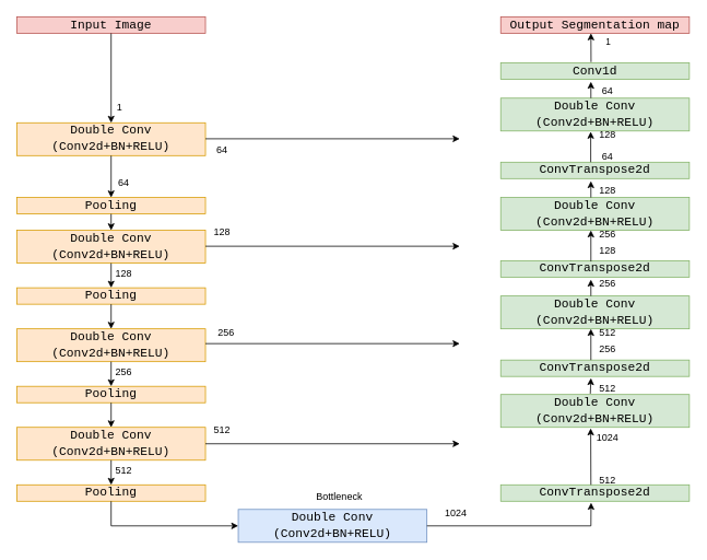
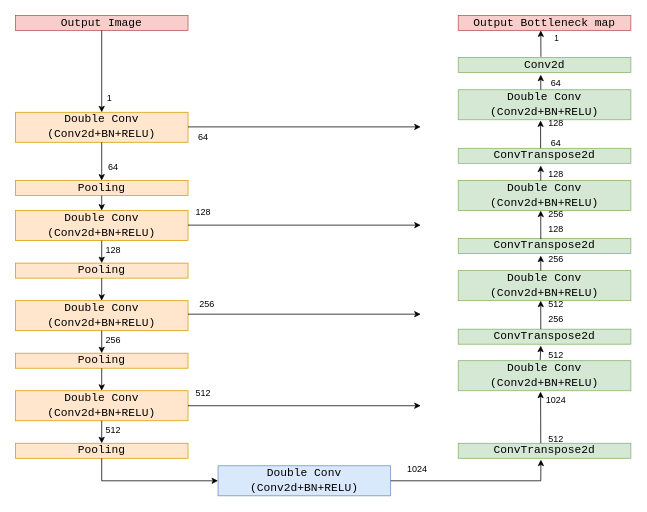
  <mxCell id="0" />
  <mxCell id="1" parent="0" />
  <mxCell id="2" value="&lt;div style=&quot;font-family: Consolas, &amp;quot;Courier New&amp;quot;, monospace; font-size: 15px; line-height: 20px; white-space: pre;&quot;&gt;&lt;font style=&quot;color: rgb(0, 0, 0);&quot;&gt;Double Conv&lt;/font&gt;&lt;/div&gt;&lt;div style=&quot;font-family: Consolas, &amp;quot;Courier New&amp;quot;, monospace; font-size: 15px; line-height: 20px; white-space: pre;&quot;&gt;&lt;font style=&quot;color: rgb(0, 0, 0);&quot;&gt;(Conv2d+BN+RELU)&lt;/font&gt;&lt;/div&gt;" style="rounded=0;whiteSpace=wrap;html=1;fillColor=#ffe6cc;strokeColor=#d79b00;" vertex="1" parent="1"><mxGeometry x="20" y="149" width="230" height="40" as="geometry" /></mxCell>
  <mxCell id="3" value="&lt;div style=&quot;font-family: Consolas, &amp;quot;Courier New&amp;quot;, monospace; font-size: 15px; line-height: 20px; white-space: pre;&quot;&gt;Pooling&lt;/div&gt;" style="rounded=0;whiteSpace=wrap;html=1;fillColor=#ffe6cc;strokeColor=#d79b00;" vertex="1" parent="1"><mxGeometry x="20" y="240" width="230" height="20" as="geometry" /></mxCell>
- <mxCell id="4" value="&lt;div style=&quot;font-family: Consolas, &amp;quot;Courier New&amp;quot;, monospace; font-size: 15px; line-height: 20px; white-space: pre;&quot;&gt;Input Image&lt;/div&gt;" style="rounded=0;whiteSpace=wrap;html=1;fillColor=#f8cecc;strokeColor=#b85450;" vertex="1" parent="1"><mxGeometry x="20" y="20" width="230" height="20" as="geometry" /></mxCell>
+ <mxCell id="4" value="&lt;div style=&quot;font-family: Consolas, &amp;quot;Courier New&amp;quot;, monospace; font-size: 15px; line-height: 20px; white-space: pre;&quot;&gt;Output Image&lt;/div&gt;" style="rounded=0;whiteSpace=wrap;html=1;fillColor=#f8cecc;strokeColor=#b85450;" vertex="1" parent="1"><mxGeometry x="20" y="20" width="230" height="20" as="geometry" /></mxCell>
  <mxCell id="5" value="" style="endArrow=classic;html=1;rounded=0;exitX=0.5;exitY=1;exitDx=0;exitDy=0;" edge="1" parent="1" source="4" target="2"><mxGeometry width="50" height="50" relative="1" as="geometry"><mxPoint x="340" y="320" as="sourcePoint" /><mxPoint x="390" y="270" as="targetPoint" /></mxGeometry></mxCell>
  <mxCell id="6" value="1" style="text;html=1;align=center;verticalAlign=middle;resizable=0;points=[];autosize=1;strokeColor=none;fillColor=none;" vertex="1" parent="1"><mxGeometry x="130" y="115" width="30" height="30" as="geometry" /></mxCell>
  <mxCell id="7" value="" style="endArrow=classic;html=1;rounded=0;exitX=0.5;exitY=1;exitDx=0;exitDy=0;entryX=0.5;entryY=0;entryDx=0;entryDy=0;" edge="1" parent="1" source="2" target="3"><mxGeometry width="50" height="50" relative="1" as="geometry"><mxPoint x="340" y="320" as="sourcePoint" /><mxPoint x="390" y="270" as="targetPoint" /></mxGeometry></mxCell>
  <mxCell id="8" value="64" style="text;html=1;align=center;verticalAlign=middle;resizable=0;points=[];autosize=1;strokeColor=none;fillColor=none;" vertex="1" parent="1"><mxGeometry x="130" y="208" width="40" height="30" as="geometry" /></mxCell>
  <mxCell id="9" value="&lt;div style=&quot;font-family: Consolas, &amp;quot;Courier New&amp;quot;, monospace; font-size: 15px; line-height: 20px; white-space: pre;&quot;&gt;&lt;font style=&quot;color: rgb(0, 0, 0);&quot;&gt;Double Conv&lt;/font&gt;&lt;/div&gt;&lt;div style=&quot;font-family: Consolas, &amp;quot;Courier New&amp;quot;, monospace; font-size: 15px; line-height: 20px; white-space: pre;&quot;&gt;&lt;font style=&quot;color: rgb(0, 0, 0);&quot;&gt;(Conv2d+BN+RELU)&lt;/font&gt;&lt;/div&gt;" style="rounded=0;whiteSpace=wrap;html=1;fillColor=#ffe6cc;strokeColor=#d79b00;" vertex="1" parent="1"><mxGeometry x="20" y="280" width="230" height="40" as="geometry" /></mxCell>
  <mxCell id="10" value="&lt;div style=&quot;font-family: Consolas, &amp;quot;Courier New&amp;quot;, monospace; font-size: 15px; line-height: 20px; white-space: pre;&quot;&gt;Pooling&lt;/div&gt;" style="rounded=0;whiteSpace=wrap;html=1;fillColor=#ffe6cc;strokeColor=#d79b00;" vertex="1" parent="1"><mxGeometry x="20" y="350" width="230" height="20" as="geometry" /></mxCell>
  <mxCell id="11" value="" style="endArrow=classic;html=1;rounded=0;exitX=0.5;exitY=1;exitDx=0;exitDy=0;entryX=0.5;entryY=0;entryDx=0;entryDy=0;" edge="1" parent="1" source="9" target="10"><mxGeometry width="50" height="50" relative="1" as="geometry"><mxPoint x="340" y="430" as="sourcePoint" /><mxPoint x="390" y="380" as="targetPoint" /></mxGeometry></mxCell>
  <mxCell id="12" value="128" style="text;html=1;align=center;verticalAlign=middle;resizable=0;points=[];autosize=1;strokeColor=none;fillColor=none;" vertex="1" parent="1"><mxGeometry x="130" y="318" width="40" height="30" as="geometry" /></mxCell>
  <mxCell id="13" value="&lt;div style=&quot;font-family: Consolas, &amp;quot;Courier New&amp;quot;, monospace; font-size: 15px; line-height: 20px; white-space: pre;&quot;&gt;&lt;font style=&quot;color: rgb(0, 0, 0);&quot;&gt;Double Conv&lt;/font&gt;&lt;/div&gt;&lt;div style=&quot;font-family: Consolas, &amp;quot;Courier New&amp;quot;, monospace; font-size: 15px; line-height: 20px; white-space: pre;&quot;&gt;&lt;font style=&quot;color: rgb(0, 0, 0);&quot;&gt;(Conv2d+BN+RELU)&lt;/font&gt;&lt;/div&gt;" style="rounded=0;whiteSpace=wrap;html=1;fillColor=#ffe6cc;strokeColor=#d79b00;" vertex="1" parent="1"><mxGeometry x="20" y="400" width="230" height="40" as="geometry" /></mxCell>
  <mxCell id="14" value="&lt;div style=&quot;font-family: Consolas, &amp;quot;Courier New&amp;quot;, monospace; font-size: 15px; line-height: 20px; white-space: pre;&quot;&gt;Pooling&lt;/div&gt;" style="rounded=0;whiteSpace=wrap;html=1;fillColor=#ffe6cc;strokeColor=#d79b00;" vertex="1" parent="1"><mxGeometry x="20" y="470" width="230" height="20" as="geometry" /></mxCell>
  <mxCell id="15" value="" style="endArrow=classic;html=1;rounded=0;exitX=0.5;exitY=1;exitDx=0;exitDy=0;entryX=0.5;entryY=0;entryDx=0;entryDy=0;" edge="1" parent="1" source="13" target="14"><mxGeometry width="50" height="50" relative="1" as="geometry"><mxPoint x="340" y="550" as="sourcePoint" /><mxPoint x="390" y="500" as="targetPoint" /></mxGeometry></mxCell>
  <mxCell id="16" value="256" style="text;html=1;align=center;verticalAlign=middle;resizable=0;points=[];autosize=1;strokeColor=none;fillColor=none;" vertex="1" parent="1"><mxGeometry x="130" y="438" width="40" height="30" as="geometry" /></mxCell>
  <mxCell id="17" value="&lt;div style=&quot;font-family: Consolas, &amp;quot;Courier New&amp;quot;, monospace; font-size: 15px; line-height: 20px; white-space: pre;&quot;&gt;&lt;font style=&quot;color: rgb(0, 0, 0);&quot;&gt;Double Conv&lt;/font&gt;&lt;/div&gt;&lt;div style=&quot;font-family: Consolas, &amp;quot;Courier New&amp;quot;, monospace; font-size: 15px; line-height: 20px; white-space: pre;&quot;&gt;&lt;font style=&quot;color: rgb(0, 0, 0);&quot;&gt;(Conv2d+BN+RELU)&lt;/font&gt;&lt;/div&gt;" style="rounded=0;whiteSpace=wrap;html=1;fillColor=#ffe6cc;strokeColor=#d79b00;" vertex="1" parent="1"><mxGeometry x="20" y="520" width="230" height="40" as="geometry" /></mxCell>
  <mxCell id="18" value="&lt;div style=&quot;font-family: Consolas, &amp;quot;Courier New&amp;quot;, monospace; font-size: 15px; line-height: 20px; white-space: pre;&quot;&gt;Pooling&lt;/div&gt;" style="rounded=0;whiteSpace=wrap;html=1;fillColor=#ffe6cc;strokeColor=#d79b00;" vertex="1" parent="1"><mxGeometry x="20" y="590" width="230" height="20" as="geometry" /></mxCell>
  <mxCell id="19" value="" style="endArrow=classic;html=1;rounded=0;exitX=0.5;exitY=1;exitDx=0;exitDy=0;entryX=0.5;entryY=0;entryDx=0;entryDy=0;" edge="1" parent="1" source="17" target="18"><mxGeometry width="50" height="50" relative="1" as="geometry"><mxPoint x="340" y="670" as="sourcePoint" /><mxPoint x="390" y="620" as="targetPoint" /></mxGeometry></mxCell>
  <mxCell id="20" value="512" style="text;html=1;align=center;verticalAlign=middle;resizable=0;points=[];autosize=1;strokeColor=none;fillColor=none;" vertex="1" parent="1"><mxGeometry x="130" y="558" width="40" height="30" as="geometry" /></mxCell>
  <mxCell id="21" value="&lt;div style=&quot;font-family: Consolas, &amp;quot;Courier New&amp;quot;, monospace; font-size: 15px; line-height: 20px; white-space: pre;&quot;&gt;&lt;font style=&quot;color: rgb(0, 0, 0);&quot;&gt;Double Conv&lt;/font&gt;&lt;/div&gt;&lt;div style=&quot;font-family: Consolas, &amp;quot;Courier New&amp;quot;, monospace; font-size: 15px; line-height: 20px; white-space: pre;&quot;&gt;&lt;font style=&quot;color: rgb(0, 0, 0);&quot;&gt;(Conv2d+BN+RELU)&lt;/font&gt;&lt;/div&gt;" style="rounded=0;whiteSpace=wrap;html=1;fillColor=#dae8fc;strokeColor=#6c8ebf;" vertex="1" parent="1"><mxGeometry x="290" y="620" width="230" height="40" as="geometry" /></mxCell>
- <mxCell id="22" value="Bottleneck" style="text;html=1;align=center;verticalAlign=middle;resizable=0;points=[];autosize=1;strokeColor=none;fillColor=none;" vertex="1" parent="1"><mxGeometry x="373" y="590" width="80" height="30" as="geometry" /></mxCell>
  <mxCell id="23" value="" style="endArrow=classic;html=1;rounded=0;entryX=0;entryY=0.5;entryDx=0;entryDy=0;exitX=0.5;exitY=1;exitDx=0;exitDy=0;" edge="1" parent="1" source="18" target="21"><mxGeometry width="50" height="50" relative="1" as="geometry"><mxPoint x="140" y="610" as="sourcePoint" /><mxPoint x="400" y="490" as="targetPoint" /><Array as="points"><mxPoint x="135" y="640" /></Array></mxGeometry></mxCell>
  <mxCell id="24" value="1024" style="text;html=1;align=center;verticalAlign=middle;resizable=0;points=[];autosize=1;strokeColor=none;fillColor=none;" vertex="1" parent="1"><mxGeometry x="530" y="610" width="50" height="30" as="geometry" /></mxCell>
  <mxCell id="25" value="" style="endArrow=classic;html=1;rounded=0;exitX=1;exitY=0.5;exitDx=0;exitDy=0;entryX=0.479;entryY=1.089;entryDx=0;entryDy=0;entryPerimeter=0;" edge="1" parent="1" source="21" target="26"><mxGeometry width="50" height="50" relative="1" as="geometry"><mxPoint x="520" y="640" as="sourcePoint" /><mxPoint x="710" y="620" as="targetPoint" /><Array as="points"><mxPoint x="720" y="640" /></Array></mxGeometry></mxCell>
  <mxCell id="26" value="&lt;div style=&quot;font-family: Consolas, &amp;quot;Courier New&amp;quot;, monospace; font-size: 15px; line-height: 20px; white-space: pre;&quot;&gt;&lt;div style=&quot;line-height: 20px;&quot;&gt;&lt;span&gt;&lt;font style=&quot;color: rgb(0, 0, 0);&quot;&gt;ConvTranspose2d&lt;/font&gt;&lt;/span&gt;&lt;/div&gt;&lt;/div&gt;" style="rounded=0;whiteSpace=wrap;html=1;fillColor=#d5e8d4;strokeColor=#82b366;" vertex="1" parent="1"><mxGeometry x="610" y="590" width="230" height="20" as="geometry" /></mxCell>
  <mxCell id="27" value="" style="endArrow=classic;html=1;rounded=0;exitX=1;exitY=0.5;exitDx=0;exitDy=0;" edge="1" parent="1" source="17"><mxGeometry width="50" height="50" relative="1" as="geometry"><mxPoint x="520" y="360" as="sourcePoint" /><mxPoint x="560" y="540" as="targetPoint" /></mxGeometry></mxCell>
  <mxCell id="28" value="512" style="text;html=1;align=center;verticalAlign=middle;resizable=0;points=[];autosize=1;strokeColor=none;fillColor=none;" vertex="1" parent="1"><mxGeometry x="250" y="508" width="40" height="30" as="geometry" /></mxCell>
  <mxCell id="29" value="&lt;div style=&quot;font-family: Consolas, &amp;quot;Courier New&amp;quot;, monospace; font-size: 15px; line-height: 20px; white-space: pre;&quot;&gt;&lt;font style=&quot;color: rgb(0, 0, 0);&quot;&gt;Double Conv&lt;/font&gt;&lt;/div&gt;&lt;div style=&quot;font-family: Consolas, &amp;quot;Courier New&amp;quot;, monospace; font-size: 15px; line-height: 20px; white-space: pre;&quot;&gt;&lt;font style=&quot;color: rgb(0, 0, 0);&quot;&gt;(Conv2d+BN+RELU)&lt;/font&gt;&lt;/div&gt;" style="rounded=0;whiteSpace=wrap;html=1;fillColor=#d5e8d4;strokeColor=#82b366;" vertex="1" parent="1"><mxGeometry x="610" y="480" width="230" height="40" as="geometry" /></mxCell>
  <mxCell id="30" value="" style="endArrow=classic;html=1;rounded=0;entryX=0.477;entryY=1.03;entryDx=0;entryDy=0;entryPerimeter=0;" edge="1" parent="1" target="29"><mxGeometry width="50" height="50" relative="1" as="geometry"><mxPoint x="720" y="590" as="sourcePoint" /><mxPoint x="722.5" y="520" as="targetPoint" /></mxGeometry></mxCell>
  <mxCell id="31" value="" style="endArrow=classic;html=1;rounded=0;exitX=1;exitY=0.5;exitDx=0;exitDy=0;" edge="1" parent="1"><mxGeometry width="50" height="50" relative="1" as="geometry"><mxPoint x="250" y="418" as="sourcePoint" /><mxPoint x="560" y="418" as="targetPoint" /></mxGeometry></mxCell>
  <mxCell id="32" value="256" style="text;html=1;align=center;verticalAlign=middle;resizable=0;points=[];autosize=1;strokeColor=none;fillColor=none;" vertex="1" parent="1"><mxGeometry x="255" y="390" width="40" height="30" as="geometry" /></mxCell>
  <mxCell id="33" value="&lt;div style=&quot;font-family: Consolas, &amp;quot;Courier New&amp;quot;, monospace; font-size: 15px; line-height: 20px; white-space: pre;&quot;&gt;&lt;div style=&quot;line-height: 20px;&quot;&gt;&lt;span&gt;&lt;font style=&quot;color: rgb(0, 0, 0);&quot;&gt;ConvTranspose2d&lt;/font&gt;&lt;/span&gt;&lt;/div&gt;&lt;/div&gt;" style="rounded=0;whiteSpace=wrap;html=1;fillColor=#d5e8d4;strokeColor=#82b366;" vertex="1" parent="1"><mxGeometry x="610" y="438" width="230" height="20" as="geometry" /></mxCell>
  <mxCell id="34" value="" style="endArrow=classic;html=1;rounded=0;exitX=0.5;exitY=1;exitDx=0;exitDy=0;entryX=0.5;entryY=0;entryDx=0;entryDy=0;" edge="1" parent="1" source="10" target="13"><mxGeometry width="50" height="50" relative="1" as="geometry"><mxPoint x="486" y="462" as="sourcePoint" /><mxPoint x="536" y="412" as="targetPoint" /></mxGeometry></mxCell>
  <mxCell id="35" value="" style="endArrow=classic;html=1;rounded=0;exitX=0.5;exitY=1;exitDx=0;exitDy=0;entryX=0.5;entryY=0;entryDx=0;entryDy=0;" edge="1" parent="1" source="14" target="17"><mxGeometry width="50" height="50" relative="1" as="geometry"><mxPoint x="486" y="462" as="sourcePoint" /><mxPoint x="536" y="412" as="targetPoint" /></mxGeometry></mxCell>
  <mxCell id="36" value="" style="endArrow=classic;html=1;rounded=0;exitX=0.5;exitY=1;exitDx=0;exitDy=0;entryX=0.5;entryY=0;entryDx=0;entryDy=0;" edge="1" parent="1" source="3" target="9"><mxGeometry width="50" height="50" relative="1" as="geometry"><mxPoint x="484" y="467" as="sourcePoint" /><mxPoint x="534" y="417" as="targetPoint" /></mxGeometry></mxCell>
  <mxCell id="37" value="512" style="text;html=1;align=center;verticalAlign=middle;resizable=0;points=[];autosize=1;strokeColor=none;fillColor=none;" vertex="1" parent="1"><mxGeometry x="720" y="570" width="40" height="30" as="geometry" /></mxCell>
  <mxCell id="38" value="1024" style="text;html=1;align=center;verticalAlign=middle;resizable=0;points=[];autosize=1;strokeColor=none;fillColor=none;" vertex="1" parent="1"><mxGeometry x="715" y="518" width="50" height="30" as="geometry" /></mxCell>
  <mxCell id="39" value="" style="endArrow=classic;html=1;rounded=0;exitX=0.475;exitY=-0.025;exitDx=0;exitDy=0;exitPerimeter=0;" edge="1" parent="1" source="29"><mxGeometry width="50" height="50" relative="1" as="geometry"><mxPoint x="490" y="440" as="sourcePoint" /><mxPoint x="720" y="460" as="targetPoint" /></mxGeometry></mxCell>
  <mxCell id="40" value="512" style="text;html=1;align=center;verticalAlign=middle;resizable=0;points=[];autosize=1;strokeColor=none;fillColor=none;" vertex="1" parent="1"><mxGeometry x="720" y="458" width="40" height="30" as="geometry" /></mxCell>
  <mxCell id="41" value="&lt;div style=&quot;font-family: Consolas, &amp;quot;Courier New&amp;quot;, monospace; font-size: 15px; line-height: 20px; white-space: pre;&quot;&gt;&lt;font style=&quot;color: rgb(0, 0, 0);&quot;&gt;Double Conv&lt;/font&gt;&lt;/div&gt;&lt;div style=&quot;font-family: Consolas, &amp;quot;Courier New&amp;quot;, monospace; font-size: 15px; line-height: 20px; white-space: pre;&quot;&gt;&lt;font style=&quot;color: rgb(0, 0, 0);&quot;&gt;(Conv2d+BN+RELU)&lt;/font&gt;&lt;/div&gt;" style="rounded=0;whiteSpace=wrap;html=1;fillColor=#d5e8d4;strokeColor=#82b366;" vertex="1" parent="1"><mxGeometry x="610" y="360" width="230" height="40" as="geometry" /></mxCell>
  <mxCell id="42" value="256" style="text;html=1;align=center;verticalAlign=middle;resizable=0;points=[];autosize=1;strokeColor=none;fillColor=none;" vertex="1" parent="1"><mxGeometry x="720" y="410" width="40" height="30" as="geometry" /></mxCell>
  <mxCell id="43" value="" style="endArrow=classic;html=1;rounded=0;exitX=1;exitY=0.5;exitDx=0;exitDy=0;" edge="1" parent="1"><mxGeometry width="50" height="50" relative="1" as="geometry"><mxPoint x="250" y="299.38" as="sourcePoint" /><mxPoint x="560" y="299.38" as="targetPoint" /></mxGeometry></mxCell>
  <mxCell id="44" value="128" style="text;html=1;align=center;verticalAlign=middle;resizable=0;points=[];autosize=1;strokeColor=none;fillColor=none;" vertex="1" parent="1"><mxGeometry x="250" y="268" width="40" height="30" as="geometry" /></mxCell>
  <mxCell id="45" value="" style="endArrow=classic;html=1;rounded=0;entryX=0.478;entryY=1;entryDx=0;entryDy=0;entryPerimeter=0;" edge="1" parent="1" target="41"><mxGeometry width="50" height="50" relative="1" as="geometry"><mxPoint x="720" y="438" as="sourcePoint" /><mxPoint x="720" y="401" as="targetPoint" /></mxGeometry></mxCell>
  <mxCell id="46" value="512" style="text;html=1;align=center;verticalAlign=middle;resizable=0;points=[];autosize=1;strokeColor=none;fillColor=none;" vertex="1" parent="1"><mxGeometry x="720" y="390" width="40" height="30" as="geometry" /></mxCell>
  <mxCell id="47" value="" style="endArrow=classic;html=1;rounded=0;entryX=0.478;entryY=1.15;entryDx=0;entryDy=0;entryPerimeter=0;" edge="1" parent="1" target="48"><mxGeometry width="50" height="50" relative="1" as="geometry"><mxPoint x="720" y="360" as="sourcePoint" /><mxPoint x="720.75" y="319" as="targetPoint" /></mxGeometry></mxCell>
  <mxCell id="48" value="&lt;div style=&quot;font-family: Consolas, &amp;quot;Courier New&amp;quot;, monospace; font-size: 15px; line-height: 20px; white-space: pre;&quot;&gt;&lt;div style=&quot;line-height: 20px;&quot;&gt;&lt;span&gt;&lt;font style=&quot;color: rgb(0, 0, 0);&quot;&gt;ConvTranspose2d&lt;/font&gt;&lt;/span&gt;&lt;/div&gt;&lt;/div&gt;" style="rounded=0;whiteSpace=wrap;html=1;fillColor=#d5e8d4;strokeColor=#82b366;" vertex="1" parent="1"><mxGeometry x="610" y="317" width="230" height="20" as="geometry" /></mxCell>
  <mxCell id="49" value="256" style="text;html=1;align=center;verticalAlign=middle;resizable=0;points=[];autosize=1;strokeColor=none;fillColor=none;" vertex="1" parent="1"><mxGeometry x="720" y="330" width="40" height="30" as="geometry" /></mxCell>
  <mxCell id="50" value="&lt;div style=&quot;font-family: Consolas, &amp;quot;Courier New&amp;quot;, monospace; font-size: 15px; line-height: 20px; white-space: pre;&quot;&gt;&lt;font style=&quot;color: rgb(0, 0, 0);&quot;&gt;Double Conv&lt;/font&gt;&lt;/div&gt;&lt;div style=&quot;font-family: Consolas, &amp;quot;Courier New&amp;quot;, monospace; font-size: 15px; line-height: 20px; white-space: pre;&quot;&gt;&lt;font style=&quot;color: rgb(0, 0, 0);&quot;&gt;(Conv2d+BN+RELU)&lt;/font&gt;&lt;/div&gt;" style="rounded=0;whiteSpace=wrap;html=1;fillColor=#d5e8d4;strokeColor=#82b366;" vertex="1" parent="1"><mxGeometry x="610" y="240" width="230" height="40" as="geometry" /></mxCell>
  <mxCell id="51" value="128" style="text;html=1;align=center;verticalAlign=middle;resizable=0;points=[];autosize=1;strokeColor=none;fillColor=none;" vertex="1" parent="1"><mxGeometry x="720" y="290" width="40" height="30" as="geometry" /></mxCell>
  <mxCell id="52" value="" style="endArrow=classic;html=1;rounded=0;entryX=0.478;entryY=1;entryDx=0;entryDy=0;entryPerimeter=0;" edge="1" parent="1" target="50"><mxGeometry width="50" height="50" relative="1" as="geometry"><mxPoint x="720" y="318" as="sourcePoint" /><mxPoint x="720" y="281" as="targetPoint" /></mxGeometry></mxCell>
  <mxCell id="53" value="256" style="text;html=1;align=center;verticalAlign=middle;resizable=0;points=[];autosize=1;strokeColor=none;fillColor=none;" vertex="1" parent="1"><mxGeometry x="720" y="270" width="40" height="30" as="geometry" /></mxCell>
  <mxCell id="54" value="" style="endArrow=classic;html=1;rounded=0;entryX=0.478;entryY=1.15;entryDx=0;entryDy=0;entryPerimeter=0;" edge="1" parent="1" target="55"><mxGeometry width="50" height="50" relative="1" as="geometry"><mxPoint x="720" y="240" as="sourcePoint" /><mxPoint x="720.75" y="199" as="targetPoint" /></mxGeometry></mxCell>
  <mxCell id="55" value="&lt;div style=&quot;font-family: Consolas, &amp;quot;Courier New&amp;quot;, monospace; font-size: 15px; line-height: 20px; white-space: pre;&quot;&gt;&lt;div style=&quot;line-height: 20px;&quot;&gt;&lt;span&gt;&lt;font style=&quot;color: rgb(0, 0, 0);&quot;&gt;ConvTranspose2d&lt;/font&gt;&lt;/span&gt;&lt;/div&gt;&lt;/div&gt;" style="rounded=0;whiteSpace=wrap;html=1;fillColor=#d5e8d4;strokeColor=#82b366;" vertex="1" parent="1"><mxGeometry x="610" y="197" width="230" height="20" as="geometry" /></mxCell>
  <mxCell id="56" value="128" style="text;html=1;align=center;verticalAlign=middle;resizable=0;points=[];autosize=1;strokeColor=none;fillColor=none;" vertex="1" parent="1"><mxGeometry x="720" y="217" width="40" height="30" as="geometry" /></mxCell>
  <mxCell id="57" value="" style="endArrow=classic;html=1;rounded=0;exitX=1;exitY=0.5;exitDx=0;exitDy=0;" edge="1" parent="1"><mxGeometry width="50" height="50" relative="1" as="geometry"><mxPoint x="250" y="168.5" as="sourcePoint" /><mxPoint x="560" y="168.5" as="targetPoint" /></mxGeometry></mxCell>
  <mxCell id="58" value="64" style="text;html=1;align=center;verticalAlign=middle;resizable=0;points=[];autosize=1;strokeColor=none;fillColor=none;" vertex="1" parent="1"><mxGeometry x="250" y="167" width="40" height="30" as="geometry" /></mxCell>
  <mxCell id="59" value="&lt;div style=&quot;font-family: Consolas, &amp;quot;Courier New&amp;quot;, monospace; font-size: 15px; line-height: 20px; white-space: pre;&quot;&gt;&lt;font style=&quot;color: rgb(0, 0, 0);&quot;&gt;Double Conv&lt;/font&gt;&lt;/div&gt;&lt;div style=&quot;font-family: Consolas, &amp;quot;Courier New&amp;quot;, monospace; font-size: 15px; line-height: 20px; white-space: pre;&quot;&gt;&lt;font style=&quot;color: rgb(0, 0, 0);&quot;&gt;(Conv2d+BN+RELU)&lt;/font&gt;&lt;/div&gt;" style="rounded=0;whiteSpace=wrap;html=1;fillColor=#d5e8d4;strokeColor=#82b366;" vertex="1" parent="1"><mxGeometry x="610" y="119" width="230" height="40" as="geometry" /></mxCell>
  <mxCell id="60" value="" style="endArrow=classic;html=1;rounded=0;entryX=-0.007;entryY=0.363;entryDx=0;entryDy=0;entryPerimeter=0;exitX=-0.006;exitY=0.697;exitDx=0;exitDy=0;exitPerimeter=0;" edge="1" parent="1" target="61" source="65"><mxGeometry width="50" height="50" relative="1" as="geometry"><mxPoint x="720" y="205" as="sourcePoint" /><mxPoint x="719.94" y="167" as="targetPoint" /></mxGeometry></mxCell>
  <mxCell id="61" value="128" style="text;html=1;align=center;verticalAlign=middle;resizable=0;points=[];autosize=1;strokeColor=none;fillColor=none;" vertex="1" parent="1"><mxGeometry x="720" y="149" width="40" height="30" as="geometry" /></mxCell>
  <mxCell id="62" value="" style="endArrow=classic;html=1;rounded=0;entryX=0.478;entryY=1.15;entryDx=0;entryDy=0;entryPerimeter=0;" edge="1" parent="1" target="63"><mxGeometry width="50" height="50" relative="1" as="geometry"><mxPoint x="720" y="119" as="sourcePoint" /><mxPoint x="720.75" y="78" as="targetPoint" /></mxGeometry></mxCell>
- <mxCell id="63" value="&lt;div style=&quot;font-family: Consolas, &amp;quot;Courier New&amp;quot;, monospace; font-size: 15px; line-height: 20px; white-space: pre;&quot;&gt;&lt;div style=&quot;line-height: 20px;&quot;&gt;&lt;span&gt;&lt;font style=&quot;color: rgb(0, 0, 0);&quot;&gt;Conv1d&lt;/font&gt;&lt;/span&gt;&lt;/div&gt;&lt;/div&gt;" style="rounded=0;whiteSpace=wrap;html=1;fillColor=#d5e8d4;strokeColor=#82b366;" vertex="1" parent="1"><mxGeometry x="610" y="76" width="230" height="20" as="geometry" /></mxCell>
+ <mxCell id="63" value="&lt;div style=&quot;font-family: Consolas, &amp;quot;Courier New&amp;quot;, monospace; font-size: 15px; line-height: 20px; white-space: pre;&quot;&gt;&lt;div style=&quot;line-height: 20px;&quot;&gt;&lt;span&gt;&lt;font style=&quot;color: rgb(0, 0, 0);&quot;&gt;Conv2d&lt;/font&gt;&lt;/span&gt;&lt;/div&gt;&lt;/div&gt;" style="rounded=0;whiteSpace=wrap;html=1;fillColor=#d5e8d4;strokeColor=#82b366;" vertex="1" parent="1"><mxGeometry x="610" y="76" width="230" height="20" as="geometry" /></mxCell>
  <mxCell id="64" value="64" style="text;html=1;align=center;verticalAlign=middle;resizable=0;points=[];autosize=1;strokeColor=none;fillColor=none;" vertex="1" parent="1"><mxGeometry x="720" y="96" width="40" height="30" as="geometry" /></mxCell>
  <mxCell id="65" value="64" style="text;html=1;align=center;verticalAlign=middle;resizable=0;points=[];autosize=1;strokeColor=none;fillColor=none;" vertex="1" parent="1"><mxGeometry x="720" y="176" width="40" height="30" as="geometry" /></mxCell>
- <mxCell id="66" value="&lt;div style=&quot;font-family: Consolas, &amp;quot;Courier New&amp;quot;, monospace; font-size: 15px; line-height: 20px; white-space: pre;&quot;&gt;&lt;div style=&quot;line-height: 20px;&quot;&gt;&lt;span&gt;&lt;font style=&quot;color: rgb(0, 0, 0);&quot;&gt;Output Segmentation map&lt;/font&gt;&lt;/span&gt;&lt;/div&gt;&lt;/div&gt;" style="rounded=0;whiteSpace=wrap;html=1;fillColor=#f8cecc;strokeColor=#b85450;" vertex="1" parent="1"><mxGeometry x="610" y="20" width="230" height="20" as="geometry" /></mxCell>
+ <mxCell id="66" value="&lt;div style=&quot;font-family: Consolas, &amp;quot;Courier New&amp;quot;, monospace; font-size: 15px; line-height: 20px; white-space: pre;&quot;&gt;&lt;div style=&quot;line-height: 20px;&quot;&gt;&lt;span&gt;&lt;font style=&quot;color: rgb(0, 0, 0);&quot;&gt;Output Bottleneck map&lt;/font&gt;&lt;/span&gt;&lt;/div&gt;&lt;/div&gt;" style="rounded=0;whiteSpace=wrap;html=1;fillColor=#f8cecc;strokeColor=#b85450;" vertex="1" parent="1"><mxGeometry x="610" y="20" width="230" height="20" as="geometry" /></mxCell>
  <mxCell id="67" value="" style="endArrow=classic;html=1;rounded=0;entryX=0.482;entryY=1.064;entryDx=0;entryDy=0;entryPerimeter=0;exitX=0.479;exitY=-0.046;exitDx=0;exitDy=0;exitPerimeter=0;" edge="1" parent="1" source="63"><mxGeometry width="50" height="50" relative="1" as="geometry"><mxPoint x="720.92" y="73.88" as="sourcePoint" /><mxPoint x="720" y="40" as="targetPoint" /></mxGeometry></mxCell>
  <mxCell id="68" value="1" style="edgeLabel;html=1;align=center;verticalAlign=middle;resizable=0;points=[];" vertex="1" connectable="0" parent="67"><mxGeometry x="0.675" y="-1" relative="1" as="geometry"><mxPoint x="19" y="4" as="offset" /></mxGeometry></mxCell>
